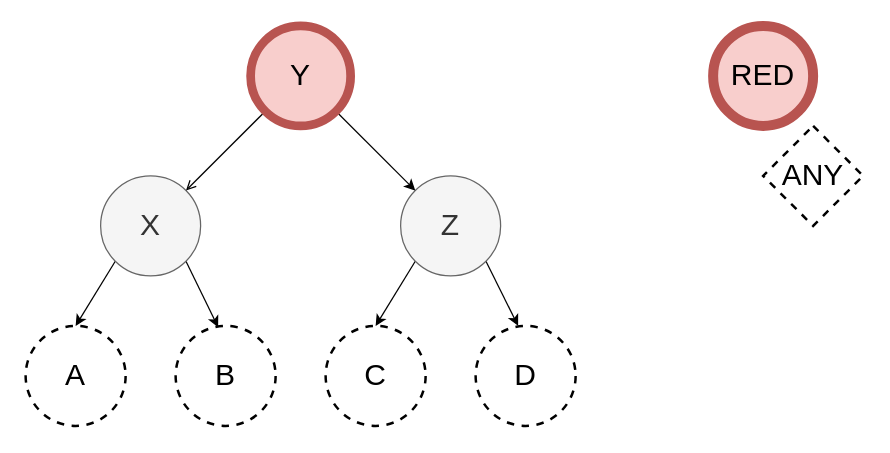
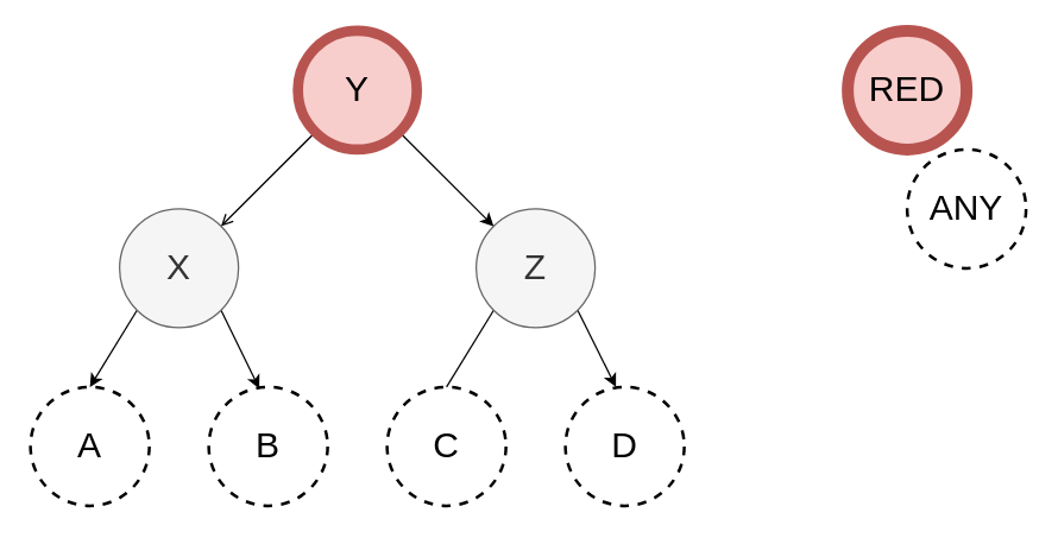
  <mxCell id="0" />
  <mxCell id="1" parent="0" />
  <mxCell id="2" style="edgeStyle=none;rounded=0;orthogonalLoop=1;jettySize=auto;html=1;exitX=0;exitY=1;exitDx=0;exitDy=0;entryX=0.5;entryY=0;entryDx=0;entryDy=0;" edge="1" parent="1" source="4" target="11"><mxGeometry relative="1" as="geometry" /></mxCell>
  <mxCell id="3" style="edgeStyle=none;rounded=0;orthogonalLoop=1;jettySize=auto;html=1;exitX=1;exitY=1;exitDx=0;exitDy=0;entryX=0.425;entryY=0.013;entryDx=0;entryDy=0;entryPerimeter=0;" edge="1" parent="1" source="4" target="12"><mxGeometry relative="1" as="geometry" /></mxCell>
  <mxCell id="4" value="&lt;font style=&quot;font-size: 24px&quot;&gt;X&lt;/font&gt;" style="ellipse;whiteSpace=wrap;html=1;aspect=fixed;fillColor=#f5f5f5;fontColor=#333333;strokeColor=#666666;" vertex="1" parent="1"><mxGeometry x="80" y="140" width="80" height="80" as="geometry" /></mxCell>
- <mxCell id="5" style="edgeStyle=none;rounded=0;orthogonalLoop=1;jettySize=auto;html=1;exitX=0;exitY=1;exitDx=0;exitDy=0;entryX=0.5;entryY=0;entryDx=0;entryDy=0;" edge="1" parent="1" source="7" target="13"><mxGeometry relative="1" as="geometry" /></mxCell>
+ <mxCell id="5" style="edgeStyle=none;rounded=0;orthogonalLoop=1;jettySize=auto;html=1;exitX=0;exitY=1;exitDx=0;exitDy=0;entryX=0.5;entryY=0;entryDx=0;entryDy=0;endArrow=none;" edge="1" parent="1" source="7" target="13"><mxGeometry relative="1" as="geometry" /></mxCell>
  <mxCell id="6" style="edgeStyle=none;rounded=0;orthogonalLoop=1;jettySize=auto;html=1;exitX=1;exitY=1;exitDx=0;exitDy=0;entryX=0.425;entryY=0;entryDx=0;entryDy=0;entryPerimeter=0;" edge="1" parent="1" source="7" target="16"><mxGeometry relative="1" as="geometry" /></mxCell>
  <mxCell id="7" value="&lt;font style=&quot;font-size: 24px&quot;&gt;Z&lt;/font&gt;" style="ellipse;whiteSpace=wrap;html=1;aspect=fixed;fillColor=#f5f5f5;strokeColor=#666666;strokeWidth=1;fontColor=#333333;" vertex="1" parent="1"><mxGeometry x="320" y="140" width="80" height="80" as="geometry" /></mxCell>
  <mxCell id="8" style="rounded=0;orthogonalLoop=1;jettySize=auto;html=1;exitX=0;exitY=1;exitDx=0;exitDy=0;entryX=1;entryY=0;entryDx=0;entryDy=0;endArrow=open;" edge="1" parent="1" source="10" target="4"><mxGeometry relative="1" as="geometry" /></mxCell>
  <mxCell id="9" style="edgeStyle=none;rounded=0;orthogonalLoop=1;jettySize=auto;html=1;exitX=1;exitY=1;exitDx=0;exitDy=0;" edge="1" parent="1" source="10" target="7"><mxGeometry relative="1" as="geometry" /></mxCell>
  <mxCell id="10" value="&lt;font style=&quot;font-size: 24px&quot;&gt;Y&lt;/font&gt;" style="ellipse;whiteSpace=wrap;html=1;aspect=fixed;fillColor=#f8cecc;strokeColor=#b85450;strokeWidth=7;" vertex="1" parent="1"><mxGeometry x="200" y="20" width="80" height="80" as="geometry" /></mxCell>
  <mxCell id="11" value="&lt;font style=&quot;font-size: 24px&quot;&gt;A&lt;/font&gt;" style="ellipse;whiteSpace=wrap;html=1;aspect=fixed;dashed=1;strokeWidth=2;" vertex="1" parent="1"><mxGeometry x="20" y="260" width="80" height="80" as="geometry" /></mxCell>
  <mxCell id="12" value="&lt;font style=&quot;font-size: 24px&quot;&gt;B&lt;/font&gt;" style="ellipse;whiteSpace=wrap;html=1;aspect=fixed;dashed=1;strokeWidth=2;" vertex="1" parent="1"><mxGeometry x="140" y="260" width="80" height="80" as="geometry" /></mxCell>
  <mxCell id="13" value="&lt;font style=&quot;font-size: 24px&quot;&gt;C&lt;/font&gt;" style="ellipse;whiteSpace=wrap;html=1;aspect=fixed;dashed=1;strokeWidth=2;" vertex="1" parent="1"><mxGeometry x="260" y="260" width="80" height="80" as="geometry" /></mxCell>
  <mxCell id="14" value="&lt;font style=&quot;font-size: 24px&quot;&gt;RED&lt;/font&gt;" style="ellipse;whiteSpace=wrap;html=1;aspect=fixed;fillColor=#f8cecc;strokeColor=#b85450;strokeWidth=8;" vertex="1" parent="1"><mxGeometry x="570" y="20" width="80" height="80" as="geometry" /></mxCell>
- <mxCell id="15" value="&lt;span style=&quot;font-size: 24px&quot;&gt;ANY&lt;/span&gt;" style="rhombus;whiteSpace=wrap;html=1;aspect=fixed;dashed=1;strokeWidth=2;" vertex="1" parent="1"><mxGeometry x="610" y="100" width="80" height="80" as="geometry" /></mxCell>
+ <mxCell id="15" value="&lt;span style=&quot;font-size: 24px&quot;&gt;ANY&lt;/span&gt;" style="ellipse;whiteSpace=wrap;html=1;aspect=fixed;dashed=1;strokeWidth=2;" vertex="1" parent="1"><mxGeometry x="610" y="100" width="80" height="80" as="geometry" /></mxCell>
  <mxCell id="16" value="&lt;font style=&quot;font-size: 24px&quot;&gt;D&lt;/font&gt;" style="ellipse;whiteSpace=wrap;html=1;aspect=fixed;dashed=1;strokeWidth=2;" vertex="1" parent="1"><mxGeometry x="380" y="260" width="80" height="80" as="geometry" /></mxCell>
